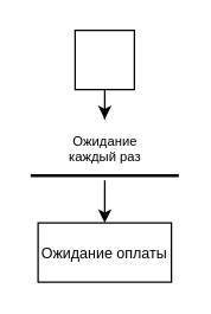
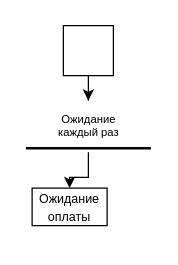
  <mxCell id="0" />
  <mxCell id="1" parent="0" />
  <mxCell id="2" style="edgeStyle=orthogonalEdgeStyle;rounded=0;orthogonalLoop=1;jettySize=auto;html=1;entryX=0.5;entryY=-0.167;entryDx=0;entryDy=0;entryPerimeter=0;" edge="1" parent="1" source="3" target="4"><mxGeometry relative="1" as="geometry" /></mxCell>
  <mxCell id="3" value="" style="whiteSpace=wrap;html=1;aspect=fixed;" vertex="1" parent="1"><mxGeometry x="50" y="20" width="40" height="40" as="geometry" /></mxCell>
  <mxCell id="4" value="&lt;font style=&quot;font-size: 9px;&quot;&gt;Ожидание &lt;br style=&quot;font-size: 9px;&quot;&gt;каждый раз&lt;/font&gt;" style="text;html=1;align=center;verticalAlign=middle;resizable=0;points=[];autosize=1;strokeColor=none;fillColor=none;strokeWidth=0;spacing=0;fontSize=9;" vertex="1" parent="1"><mxGeometry x="30" y="85" width="80" height="30" as="geometry" /></mxCell>
  <mxCell id="5" style="edgeStyle=orthogonalEdgeStyle;rounded=0;orthogonalLoop=1;jettySize=auto;html=1;entryX=0.5;entryY=0;entryDx=0;entryDy=0;" edge="1" parent="1" source="6" target="7"><mxGeometry relative="1" as="geometry" /></mxCell>
  <mxCell id="6" value="" style="line;strokeWidth=2;html=1;" vertex="1" parent="1"><mxGeometry x="20" y="115" width="100" height="6.25" as="geometry" /></mxCell>
- <mxCell id="7" value="&lt;font style=&quot;font-size: 10px;&quot;&gt;Ожидание оплаты&lt;/font&gt;" style="rounded=0;whiteSpace=wrap;html=1;" vertex="1" parent="1"><mxGeometry x="25" y="150" width="90" height="40" as="geometry" /></mxCell>
+ <mxCell id="7" value="&lt;font style=&quot;font-size: 10px;&quot;&gt;Ожидание оплаты&lt;/font&gt;" style="rounded=0;whiteSpace=wrap;html=1;" vertex="1" parent="1"><mxGeometry x="25" y="150" width="60" height="30" as="geometry" /></mxCell>
